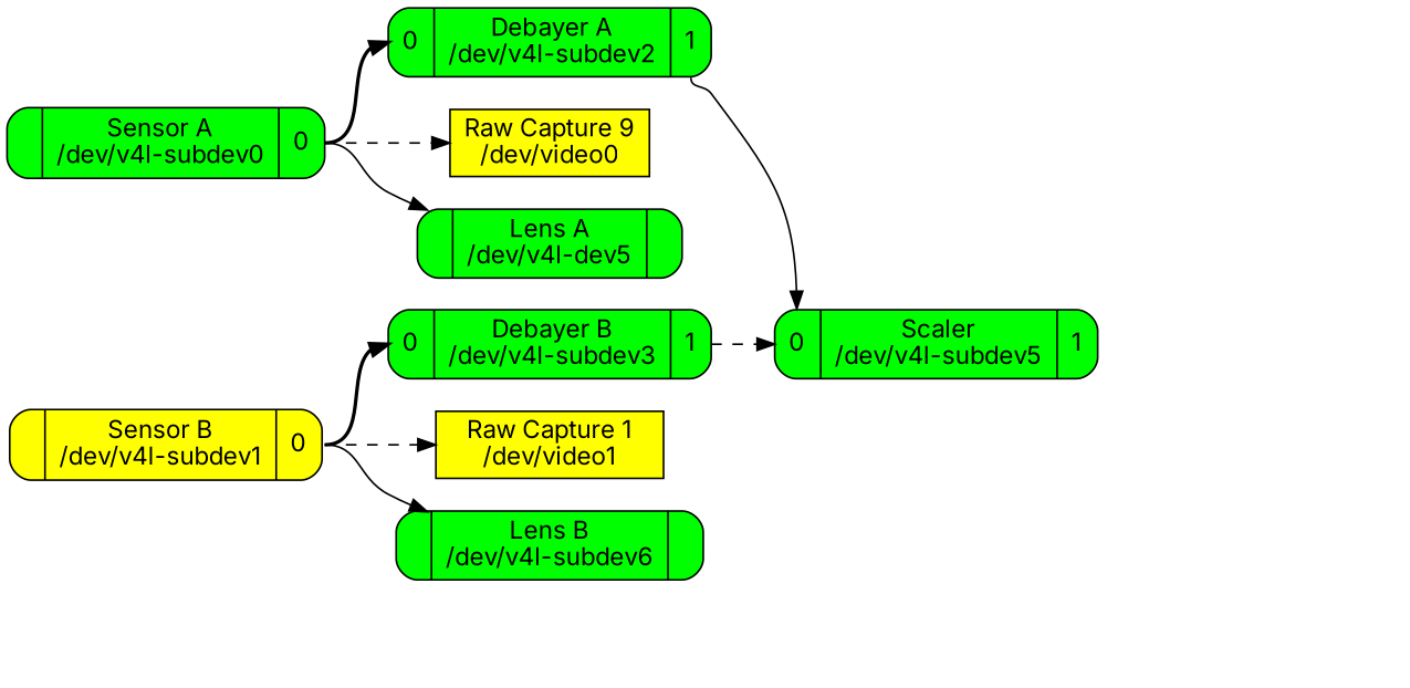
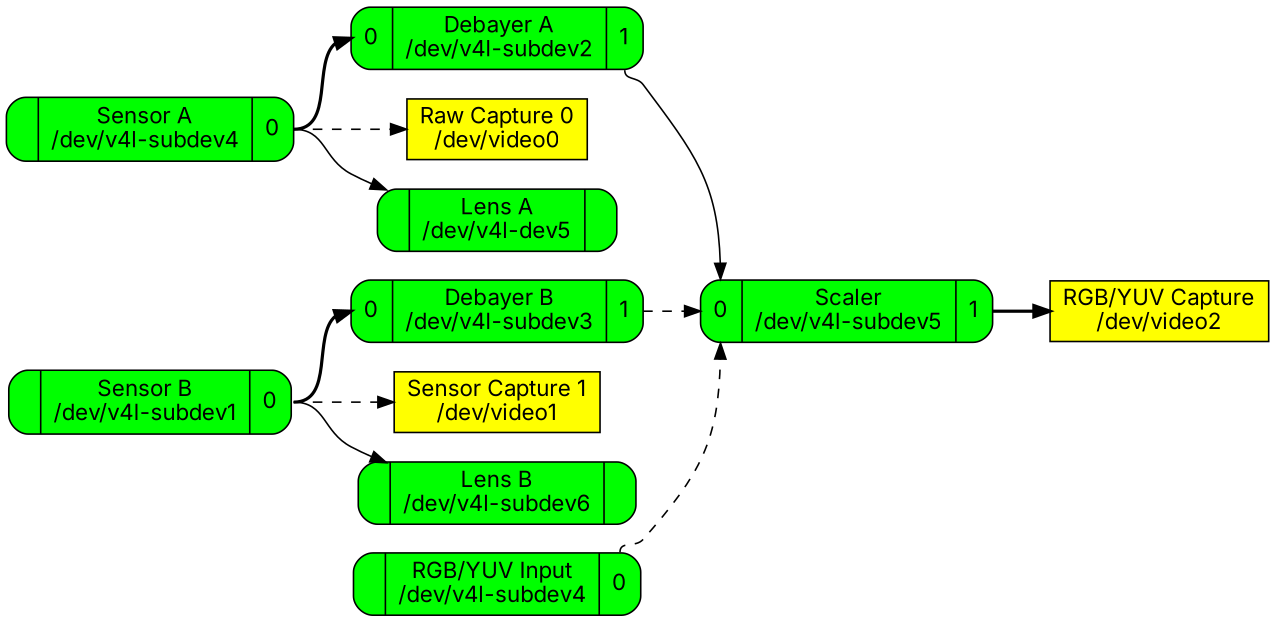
  digraph {
    fontname=Inter
    rankdir=LR
    node [fillcolor=green fontname=Inter shape=Mrecord style=filled]
    edge [fontname=Inter style=dashed tailport=port0]
-   n1 [label="{{} | Sensor A\n/dev/v4l-subdev0 | {<port0> 0}}"]
+   n1 [label="{{} | Sensor A\n/dev/v4l-subdev4 | {<port0> 0}}"]
    n2 [label="{{<port0> 0} | Debayer A\n/dev/v4l-subdev2 | {<port1> 1}}"]
-   n3 [fillcolor=yellow label="Raw Capture 9\n/dev/video0" shape=box]
+   n3 [fillcolor=yellow label="Raw Capture 0\n/dev/video0" shape=box]
    n4 [label="{{} | Lens A\n/dev/v4l-dev5 | {<port0>}}"]
    n5 [label="{{<port0> 0} | Scaler\n/dev/v4l-subdev5 | {<port1> 1}}"]
-   n7 [fillcolor=yellow label="{{} | Sensor B\n/dev/v4l-subdev1 | {<port0> 0}}"]
+   n6 [fillcolor=yellow label="RGB/YUV Capture\n/dev/video2" shape=box]
+   n7 [label="{{} | Sensor B\n/dev/v4l-subdev1 | {<port0> 0}}"]
    n8 [label="{{<port0> 0} | Debayer B\n/dev/v4l-subdev3 | {<port1> 1}}"]
-   n9 [fillcolor=yellow label="Raw Capture 1\n/dev/video1" shape=box]
+   n9 [fillcolor=yellow label="Sensor Capture 1\n/dev/video1" shape=box]
    n10 [label="{{} | Lens B\n/dev/v4l-subdev6 | {<port0>}}"]
+   n11 [label="{{} | RGB/YUV Input\n/dev/v4l-subdev4 | {<port0> 0}}"]
    n1 -> n2 [headport=port0 style=bold]
    n1 -> n3
    n1 -> n4 [style=""]
    n2 -> n5 [headport=port0 tailport=port1 style=""]
+   n5 -> n6 [style=bold tailport=port1]
    n7 -> n8 [headport=port0 style=bold]
    n7 -> n9
    n7 -> n10 [style=""]
    n8 -> n5 [headport=port0 tailport=port1]
+   n11 -> n5 [headport=port0]
  }
